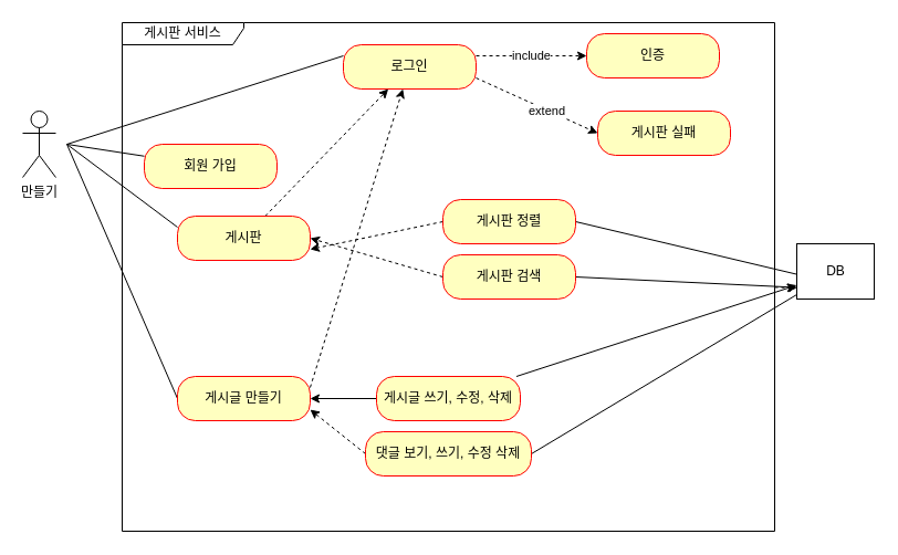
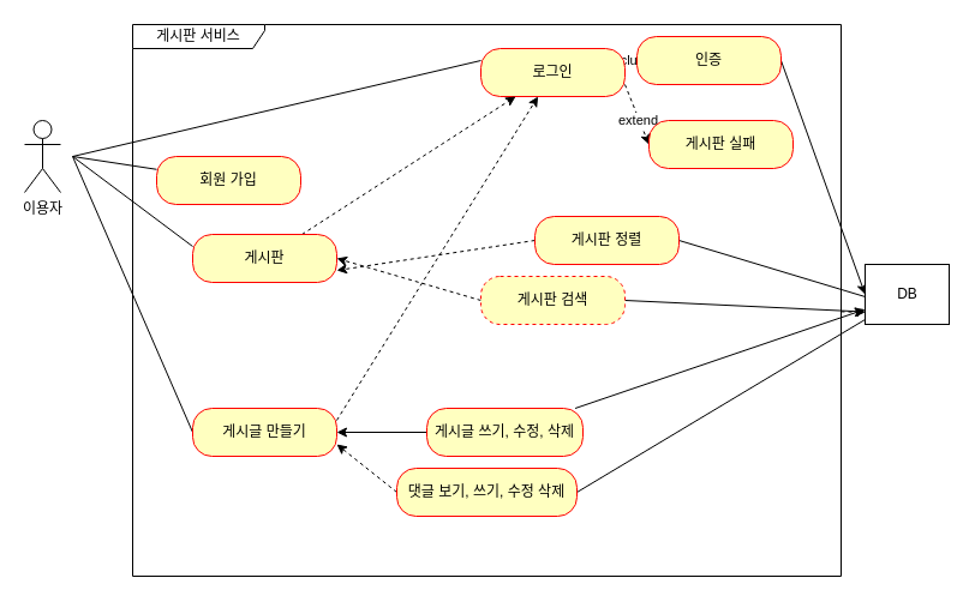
  <mxCell id="0" />
  <mxCell id="1" parent="0" />
- <mxCell id="2" value="만들기" style="shape=umlActor;verticalLabelPosition=bottom;verticalAlign=top;html=1;outlineConnect=0;" vertex="1" parent="1"><mxGeometry x="20" y="100" width="30" height="60" as="geometry" /></mxCell>
+ <mxCell id="2" value="이용자" style="shape=umlActor;verticalLabelPosition=bottom;verticalAlign=top;html=1;outlineConnect=0;" vertex="1" parent="1"><mxGeometry x="20" y="100" width="30" height="60" as="geometry" /></mxCell>
  <mxCell id="3" value="게시판 서비스" style="shape=umlFrame;whiteSpace=wrap;html=1;width=110;height=20;swimlaneFillColor=default;" vertex="1" parent="1"><mxGeometry x="110" y="20" width="590" height="460" as="geometry" /></mxCell>
  <mxCell id="4" style="edgeStyle=none;rounded=0;orthogonalLoop=1;jettySize=auto;html=1;endArrow=none;endFill=0;" edge="1" parent="1" source="5"><mxGeometry relative="1" as="geometry"><mxPoint x="60" y="130" as="targetPoint" /></mxGeometry></mxCell>
  <mxCell id="5" value="회원 가입" style="rounded=1;whiteSpace=wrap;html=1;arcSize=40;fontColor=#000000;fillColor=#ffffc0;strokeColor=#ff0000;" vertex="1" parent="1"><mxGeometry x="130" y="130" width="120" height="40" as="geometry" /></mxCell>
  <mxCell id="6" style="edgeStyle=none;rounded=0;orthogonalLoop=1;jettySize=auto;html=1;exitX=0;exitY=0.25;exitDx=0;exitDy=0;strokeColor=default;endArrow=none;endFill=0;" edge="1" parent="1" source="10"><mxGeometry relative="1" as="geometry"><mxPoint x="60" y="130" as="targetPoint" /></mxGeometry></mxCell>
  <mxCell id="7" value="include" style="edgeStyle=none;rounded=1;orthogonalLoop=1;jettySize=auto;html=1;exitX=1;exitY=0.25;exitDx=0;exitDy=0;dashed=1;strokeColor=default;endArrow=classic;endFill=1;" edge="1" parent="1" source="10" target="18"><mxGeometry relative="1" as="geometry" /></mxCell>
  <mxCell id="8" style="edgeStyle=none;rounded=1;orthogonalLoop=1;jettySize=auto;html=1;exitX=1;exitY=0.75;exitDx=0;exitDy=0;entryX=0;entryY=0.5;entryDx=0;entryDy=0;dashed=1;strokeColor=default;endArrow=classic;endFill=1;" edge="1" parent="1" source="10" target="19"><mxGeometry relative="1" as="geometry" /></mxCell>
  <mxCell id="9" value="extend" style="edgeLabel;html=1;align=center;verticalAlign=middle;resizable=0;points=[];" vertex="1" connectable="0" parent="8"><mxGeometry x="0.152" y="-1" relative="1" as="geometry"><mxPoint as="offset" /></mxGeometry></mxCell>
- <mxCell id="10" value="로그인" style="rounded=1;whiteSpace=wrap;html=1;arcSize=40;fontColor=#000000;fillColor=#ffffc0;strokeColor=#ff0000;" vertex="1" parent="1"><mxGeometry x="310" y="40" width="120" height="40" as="geometry" /></mxCell>
+ <mxCell id="10" value="로그인" style="rounded=1;whiteSpace=wrap;html=1;arcSize=40;fontColor=#000000;fillColor=#ffffc0;strokeColor=#ff0000;" vertex="1" parent="1"><mxGeometry x="400" y="40" width="120" height="40" as="geometry" /></mxCell>
  <mxCell id="11" style="rounded=0;orthogonalLoop=1;jettySize=auto;html=1;exitX=0;exitY=0.25;exitDx=0;exitDy=0;endArrow=none;endFill=0;" edge="1" parent="1" source="13"><mxGeometry relative="1" as="geometry"><mxPoint x="60" y="130" as="targetPoint" /></mxGeometry></mxCell>
  <mxCell id="12" style="edgeStyle=none;rounded=1;orthogonalLoop=1;jettySize=auto;html=1;dashed=1;strokeColor=default;endArrow=classic;endFill=1;" edge="1" parent="1" source="13" target="10"><mxGeometry relative="1" as="geometry" /></mxCell>
  <mxCell id="13" value="게시판" style="rounded=1;whiteSpace=wrap;html=1;arcSize=40;fontColor=#000000;fillColor=#ffffc0;strokeColor=#ff0000;" vertex="1" parent="1"><mxGeometry x="160" y="195" width="120" height="40" as="geometry" /></mxCell>
  <mxCell id="14" style="edgeStyle=none;rounded=0;orthogonalLoop=1;jettySize=auto;html=1;exitX=0;exitY=0.5;exitDx=0;exitDy=0;endArrow=none;endFill=0;" edge="1" parent="1" source="16"><mxGeometry relative="1" as="geometry"><mxPoint x="60" y="130" as="targetPoint" /></mxGeometry></mxCell>
  <mxCell id="15" style="edgeStyle=none;rounded=1;orthogonalLoop=1;jettySize=auto;html=1;exitX=1;exitY=0.25;exitDx=0;exitDy=0;dashed=1;strokeColor=default;endArrow=classic;endFill=1;" edge="1" parent="1" source="16" target="10"><mxGeometry relative="1" as="geometry" /></mxCell>
  <mxCell id="16" value="게시글 만들기" style="rounded=1;whiteSpace=wrap;html=1;arcSize=40;fontColor=#000000;fillColor=#ffffc0;strokeColor=#ff0000;" vertex="1" parent="1"><mxGeometry x="160" y="340" width="120" height="40" as="geometry" /></mxCell>
+ <mxCell id="17" style="edgeStyle=none;rounded=1;orthogonalLoop=1;jettySize=auto;html=1;exitX=1;exitY=0.5;exitDx=0;exitDy=0;entryX=0;entryY=0.5;entryDx=0;entryDy=0;strokeColor=default;endArrow=classic;endFill=1;" edge="1" parent="1" source="18" target="33"><mxGeometry relative="1" as="geometry" /></mxCell>
  <mxCell id="18" value="인증" style="rounded=1;whiteSpace=wrap;html=1;arcSize=40;fontColor=#000000;fillColor=#ffffc0;strokeColor=#ff0000;" vertex="1" parent="1"><mxGeometry x="530" y="30" width="120" height="40" as="geometry" /></mxCell>
  <mxCell id="19" value="게시판 실패" style="rounded=1;whiteSpace=wrap;html=1;arcSize=40;fontColor=#000000;fillColor=#ffffc0;strokeColor=#ff0000;" vertex="1" parent="1"><mxGeometry x="540" y="100" width="120" height="40" as="geometry" /></mxCell>
  <mxCell id="20" style="edgeStyle=none;rounded=1;orthogonalLoop=1;jettySize=auto;html=1;exitX=0;exitY=0.5;exitDx=0;exitDy=0;entryX=1;entryY=0.75;entryDx=0;entryDy=0;dashed=1;strokeColor=default;endArrow=classic;endFill=1;" edge="1" parent="1" source="22" target="13"><mxGeometry relative="1" as="geometry" /></mxCell>
  <mxCell id="21" style="edgeStyle=none;rounded=1;orthogonalLoop=1;jettySize=auto;html=1;exitX=1;exitY=0.5;exitDx=0;exitDy=0;strokeColor=default;endArrow=classic;endFill=1;" edge="1" parent="1" source="22"><mxGeometry relative="1" as="geometry"><mxPoint x="730" y="250" as="targetPoint" /></mxGeometry></mxCell>
- <mxCell id="22" value="게시판 정렬" style="rounded=1;whiteSpace=wrap;html=1;arcSize=40;fontColor=#000000;fillColor=#ffffc0;strokeColor=#ff0000;" vertex="1" parent="1"><mxGeometry x="400" y="180" width="120" height="40" as="geometry" /></mxCell>
+ <mxCell id="22" value="게시판 정렬" style="rounded=1;whiteSpace=wrap;html=1;arcSize=40;fontColor=#000000;fillColor=#ffffc0;strokeColor=#ff0000;" vertex="1" parent="1"><mxGeometry x="445" y="180" width="120" height="40" as="geometry" /></mxCell>
  <mxCell id="23" style="edgeStyle=none;rounded=1;orthogonalLoop=1;jettySize=auto;html=1;exitX=0;exitY=0.5;exitDx=0;exitDy=0;entryX=1;entryY=0.5;entryDx=0;entryDy=0;dashed=1;strokeColor=default;endArrow=classic;endFill=1;" edge="1" parent="1" source="25" target="13"><mxGeometry relative="1" as="geometry" /></mxCell>
  <mxCell id="24" style="edgeStyle=none;rounded=1;orthogonalLoop=1;jettySize=auto;html=1;exitX=1;exitY=0.5;exitDx=0;exitDy=0;strokeColor=default;endArrow=classic;endFill=1;" edge="1" parent="1" source="25"><mxGeometry relative="1" as="geometry"><mxPoint x="730" y="260" as="targetPoint" /></mxGeometry></mxCell>
- <mxCell id="25" value="게시판 검색" style="rounded=1;whiteSpace=wrap;html=1;arcSize=40;fontColor=#000000;fillColor=#ffffc0;strokeColor=#ff0000;" vertex="1" parent="1"><mxGeometry x="400" y="230" width="120" height="40" as="geometry" /></mxCell>
+ <mxCell id="25" value="게시판 검색" style="rounded=1;whiteSpace=wrap;html=1;arcSize=40;fontColor=#000000;fillColor=#ffffc0;strokeColor=#ff0000;dashed=1;" vertex="1" parent="1"><mxGeometry x="400" y="230" width="120" height="40" as="geometry" /></mxCell>
  <mxCell id="26" style="edgeStyle=none;rounded=1;orthogonalLoop=1;jettySize=auto;html=1;exitX=0;exitY=0.5;exitDx=0;exitDy=0;entryX=1;entryY=0.5;entryDx=0;entryDy=0;dashed=0;strokeColor=default;endArrow=classic;endFill=1;" edge="1" parent="1" source="28" target="16"><mxGeometry relative="1" as="geometry" /></mxCell>
  <mxCell id="27" style="edgeStyle=none;rounded=1;orthogonalLoop=1;jettySize=auto;html=1;entryX=0;entryY=0.75;entryDx=0;entryDy=0;strokeColor=default;endArrow=classic;endFill=1;" edge="1" parent="1" source="28" target="33"><mxGeometry relative="1" as="geometry" /></mxCell>
- <mxCell id="28" value="게시글 쓰기, 수정, 삭제" style="rounded=1;whiteSpace=wrap;html=1;arcSize=40;fontColor=#000000;fillColor=#ffffc0;strokeColor=#ff0000;" vertex="1" parent="1"><mxGeometry x="340" y="340" width="130" height="40" as="geometry" /></mxCell>
+ <mxCell id="28" value="게시글 쓰기, 수정, 삭제" style="rounded=1;whiteSpace=wrap;html=1;arcSize=40;fontColor=#000000;fillColor=#ffffc0;strokeColor=#ff0000;" vertex="1" parent="1"><mxGeometry x="355" y="340" width="130" height="40" as="geometry" /></mxCell>
  <mxCell id="29" style="edgeStyle=none;rounded=1;orthogonalLoop=1;jettySize=auto;html=1;exitX=0;exitY=0.5;exitDx=0;exitDy=0;dashed=1;strokeColor=default;endArrow=classic;endFill=1;entryX=1;entryY=0.75;entryDx=0;entryDy=0;" edge="1" parent="1" source="32" target="16"><mxGeometry relative="1" as="geometry"><mxPoint x="310" y="390" as="targetPoint" /></mxGeometry></mxCell>
  <mxCell id="30" style="edgeStyle=none;rounded=1;orthogonalLoop=1;jettySize=auto;html=1;dashed=1;strokeColor=default;endArrow=classic;endFill=1;" edge="1" parent="1" source="3"><mxGeometry relative="1" as="geometry"><mxPoint x="720" y="260" as="targetPoint" /></mxGeometry></mxCell>
  <mxCell id="31" style="edgeStyle=none;rounded=1;orthogonalLoop=1;jettySize=auto;html=1;exitX=1;exitY=0.5;exitDx=0;exitDy=0;strokeColor=default;endArrow=classic;endFill=1;" edge="1" parent="1" source="32"><mxGeometry relative="1" as="geometry"><mxPoint x="730" y="260" as="targetPoint" /></mxGeometry></mxCell>
  <mxCell id="32" value="댓글 보기, 쓰기, 수정 삭제" style="rounded=1;whiteSpace=wrap;html=1;arcSize=40;fontColor=#000000;fillColor=#ffffc0;strokeColor=#ff0000;" vertex="1" parent="1"><mxGeometry x="330" y="390" width="150" height="40" as="geometry" /></mxCell>
  <mxCell id="33" value="DB" style="html=1;" vertex="1" parent="1"><mxGeometry x="720" y="220" width="70" height="50" as="geometry" /></mxCell>
